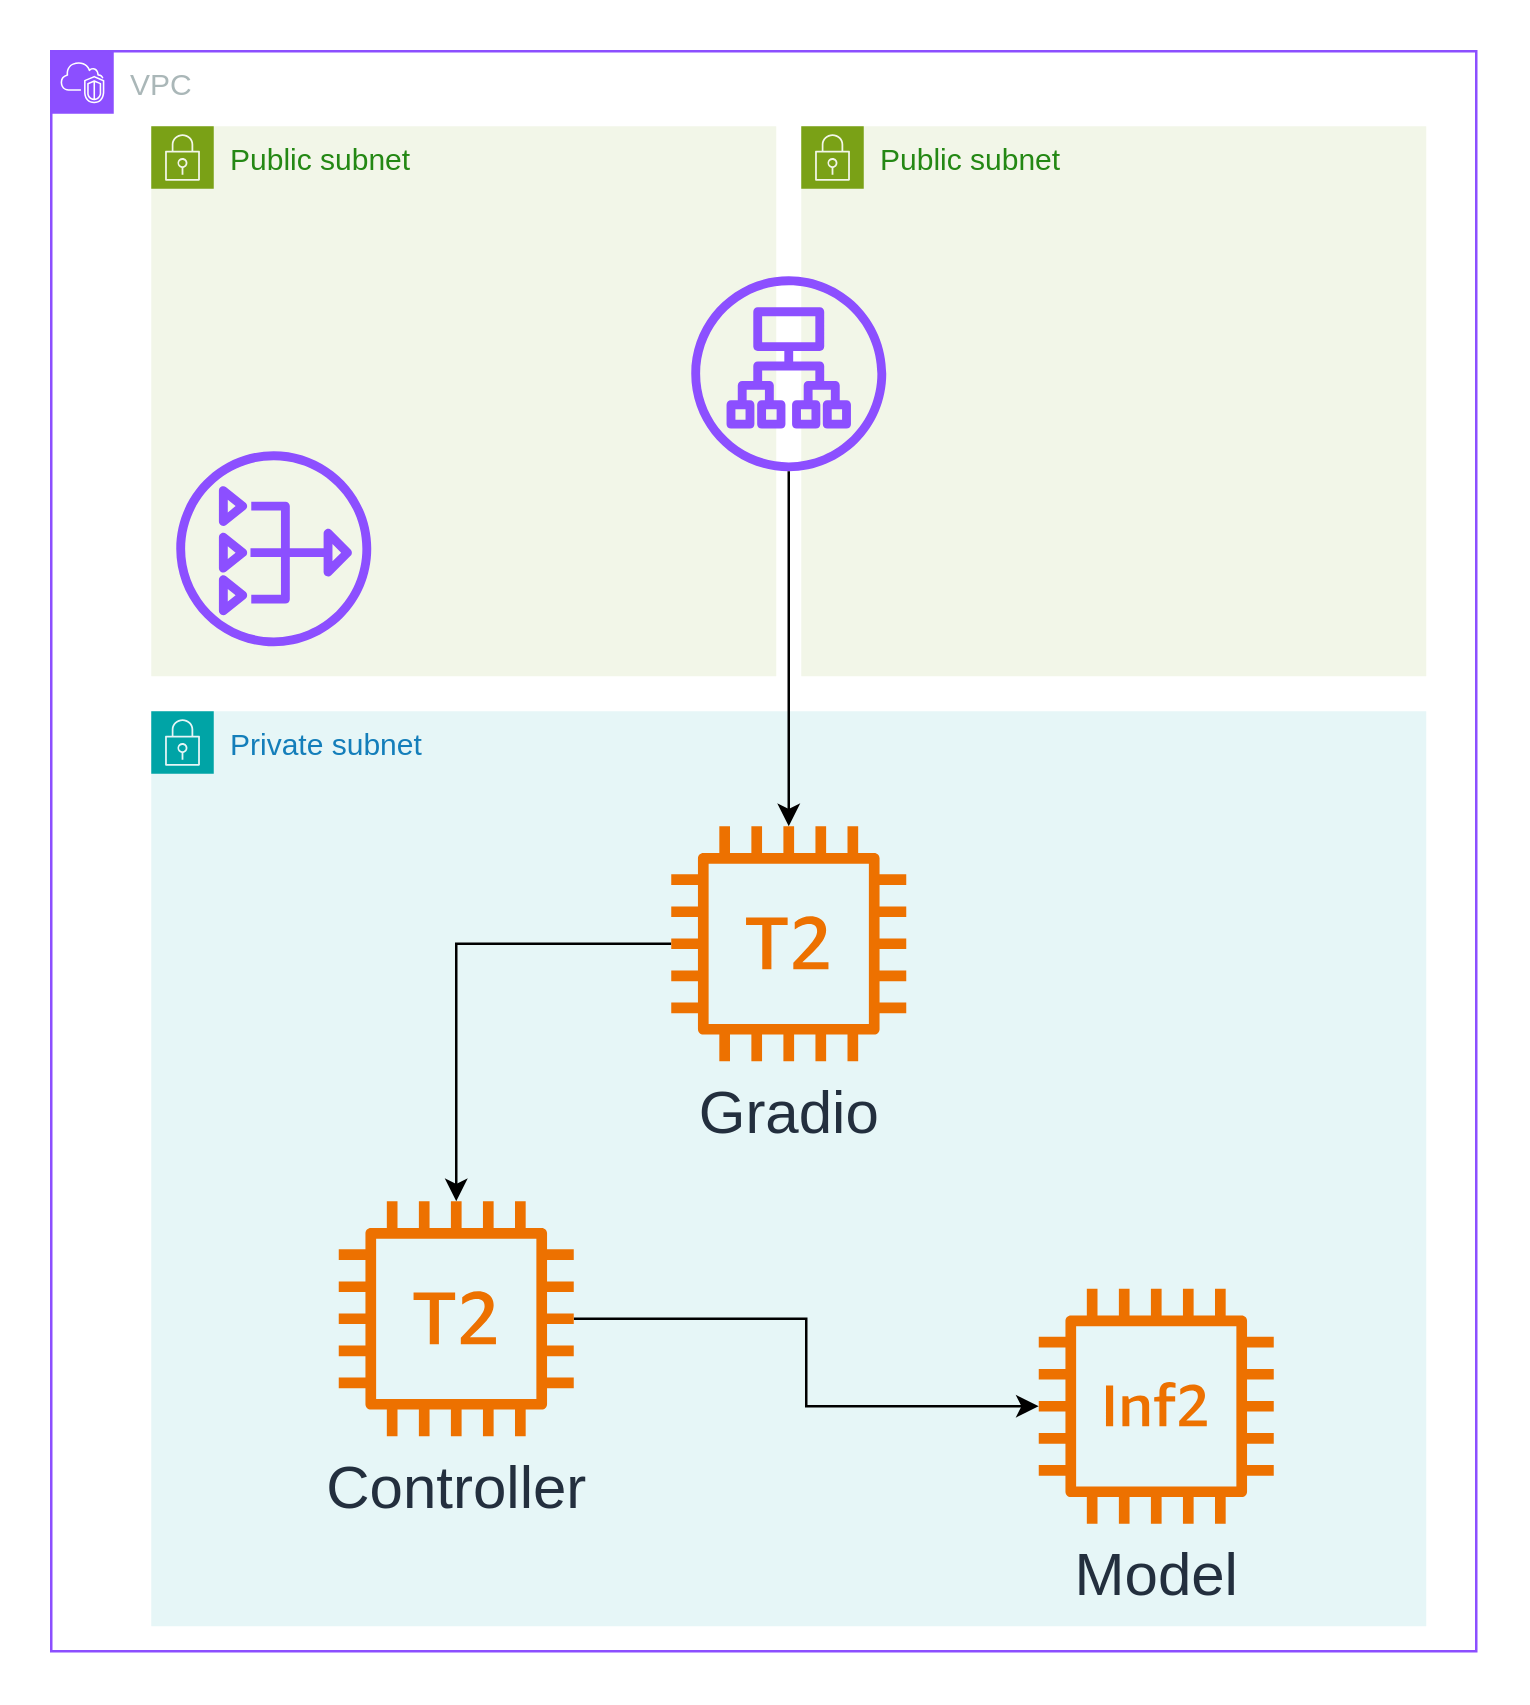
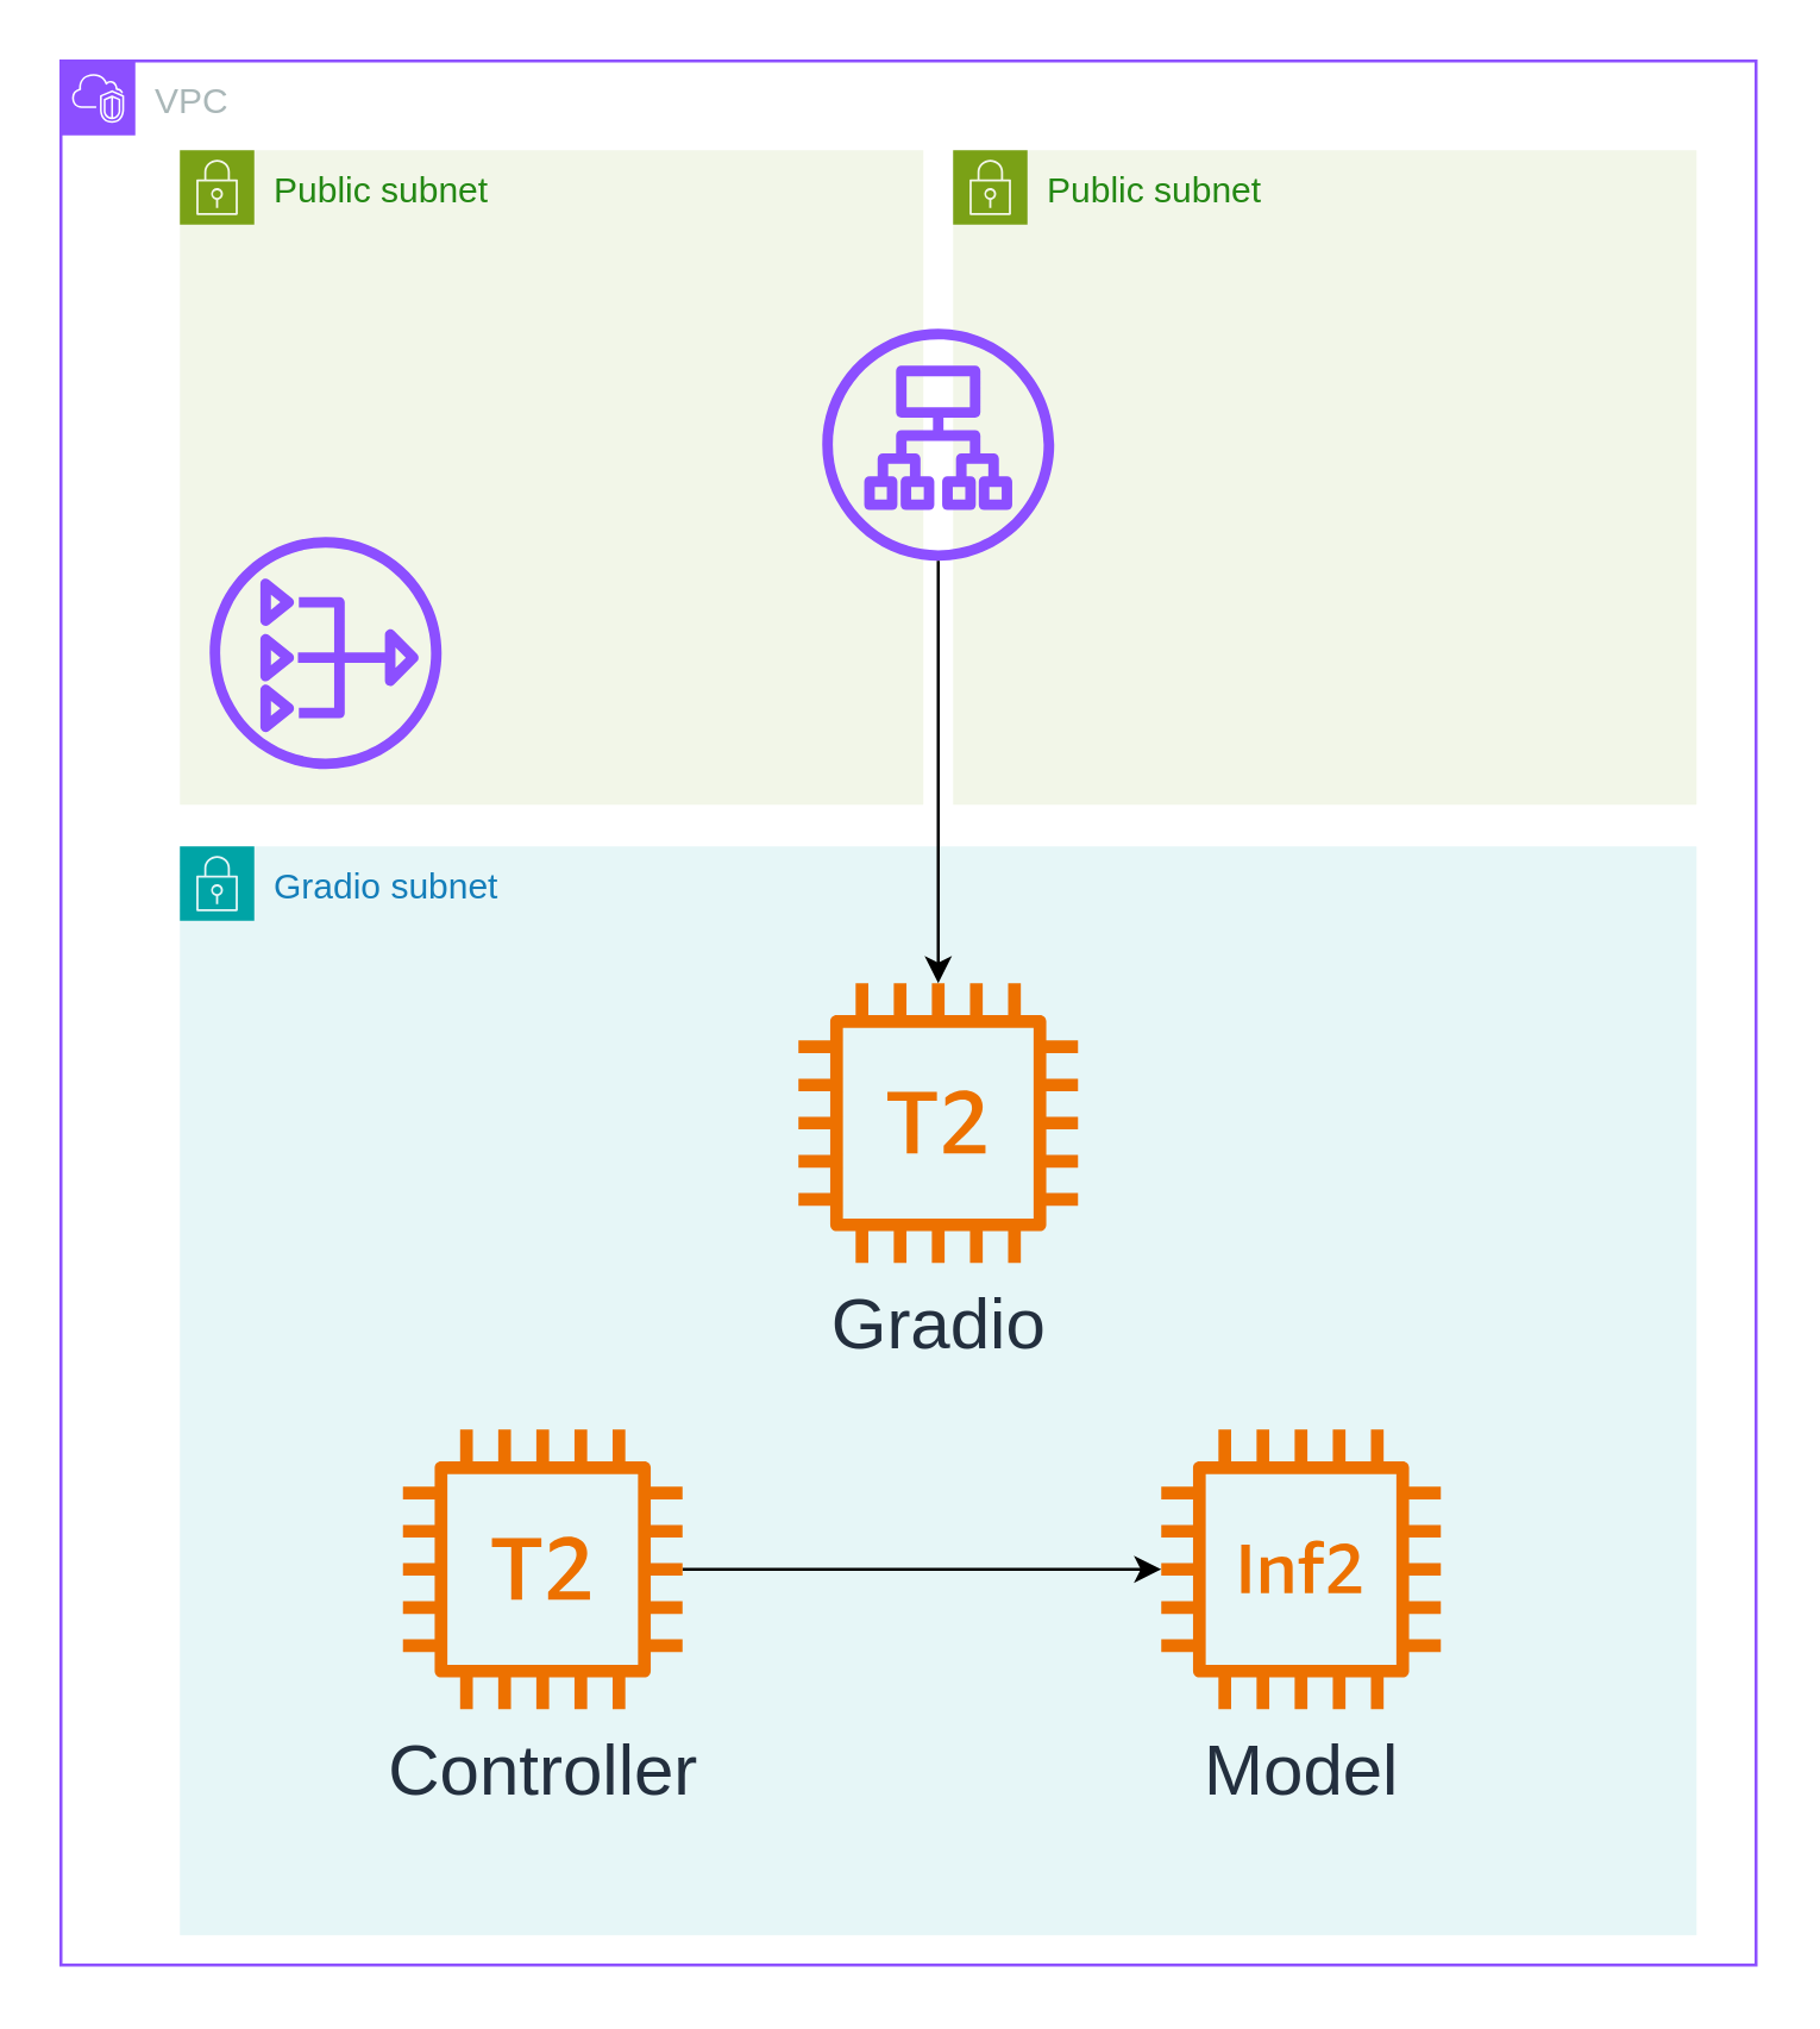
  <mxCell id="0" />
  <mxCell id="1" parent="0" />
  <mxCell id="2" value="Public subnet" style="points=[[0,0],[0.25,0],[0.5,0],[0.75,0],[1,0],[1,0.25],[1,0.5],[1,0.75],[1,1],[0.75,1],[0.5,1],[0.25,1],[0,1],[0,0.75],[0,0.5],[0,0.25]];outlineConnect=0;gradientColor=none;html=1;whiteSpace=wrap;fontSize=12;fontStyle=0;container=1;pointerEvents=0;collapsible=0;recursiveResize=0;shape=mxgraph.aws4.group;grIcon=mxgraph.aws4.group_security_group;grStroke=0;strokeColor=#7AA116;fillColor=#F2F6E8;verticalAlign=top;align=left;spacingLeft=30;fontColor=#248814;dashed=0;" vertex="1" parent="1"><mxGeometry x="320" y="50" width="250" height="220" as="geometry" /></mxCell>
- <mxCell id="3" value="Private subnet" style="points=[[0,0],[0.25,0],[0.5,0],[0.75,0],[1,0],[1,0.25],[1,0.5],[1,0.75],[1,1],[0.75,1],[0.5,1],[0.25,1],[0,1],[0,0.75],[0,0.5],[0,0.25]];outlineConnect=0;gradientColor=none;html=1;whiteSpace=wrap;fontSize=12;fontStyle=0;container=1;pointerEvents=0;collapsible=0;recursiveResize=0;shape=mxgraph.aws4.group;grIcon=mxgraph.aws4.group_security_group;grStroke=0;strokeColor=#00A4A6;fillColor=#E6F6F7;verticalAlign=top;align=left;spacingLeft=30;fontColor=#147EBA;dashed=0;" vertex="1" parent="1"><mxGeometry x="60" y="284" width="510" height="366" as="geometry" /></mxCell>
+ <mxCell id="3" value="Gradio subnet" style="points=[[0,0],[0.25,0],[0.5,0],[0.75,0],[1,0],[1,0.25],[1,0.5],[1,0.75],[1,1],[0.75,1],[0.5,1],[0.25,1],[0,1],[0,0.75],[0,0.5],[0,0.25]];outlineConnect=0;gradientColor=none;html=1;whiteSpace=wrap;fontSize=12;fontStyle=0;container=1;pointerEvents=0;collapsible=0;recursiveResize=0;shape=mxgraph.aws4.group;grIcon=mxgraph.aws4.group_security_group;grStroke=0;strokeColor=#00A4A6;fillColor=#E6F6F7;verticalAlign=top;align=left;spacingLeft=30;fontColor=#147EBA;dashed=0;" vertex="1" parent="1"><mxGeometry x="60" y="284" width="510" height="366" as="geometry" /></mxCell>
  <mxCell id="4" style="edgeStyle=orthogonalEdgeStyle;rounded=0;orthogonalLoop=1;jettySize=auto;html=1;" edge="1" parent="3" source="5" target="8"><mxGeometry relative="1" as="geometry" /></mxCell>
  <mxCell id="5" value="&lt;font style=&quot;font-size: 24px;&quot;&gt;Controller&lt;/font&gt;" style="sketch=0;outlineConnect=0;fontColor=#232F3E;gradientColor=none;fillColor=#ED7100;strokeColor=none;dashed=0;verticalLabelPosition=bottom;verticalAlign=top;align=center;html=1;fontSize=12;fontStyle=0;aspect=fixed;pointerEvents=1;shape=mxgraph.aws4.t2_instance;" vertex="1" parent="3"><mxGeometry x="75" y="196" width="94" height="94" as="geometry" /></mxCell>
- <mxCell id="6" style="edgeStyle=orthogonalEdgeStyle;rounded=0;orthogonalLoop=1;jettySize=auto;html=1;" edge="1" parent="3" source="7" target="5"><mxGeometry relative="1" as="geometry" /></mxCell>
  <mxCell id="7" value="&lt;font style=&quot;font-size: 24px;&quot;&gt;Gradio&lt;/font&gt;" style="sketch=0;outlineConnect=0;fontColor=#232F3E;gradientColor=none;fillColor=#ED7100;strokeColor=none;dashed=0;verticalLabelPosition=bottom;verticalAlign=top;align=center;html=1;fontSize=12;fontStyle=0;aspect=fixed;pointerEvents=1;shape=mxgraph.aws4.t2_instance;" vertex="1" parent="3"><mxGeometry x="208" y="46" width="94" height="94" as="geometry" /></mxCell>
- <mxCell id="8" value="&lt;font style=&quot;font-size: 24px;&quot;&gt;Model&lt;/font&gt;" style="sketch=0;outlineConnect=0;fontColor=#232F3E;gradientColor=none;fillColor=#ED7100;strokeColor=none;dashed=0;verticalLabelPosition=bottom;verticalAlign=top;align=center;html=1;fontSize=12;fontStyle=0;aspect=fixed;pointerEvents=1;shape=mxgraph.aws4.ec2_inf2_instance;" vertex="1" parent="3"><mxGeometry x="355" y="231" width="94" height="94" as="geometry" /></mxCell>
+ <mxCell id="8" value="&lt;font style=&quot;font-size: 24px;&quot;&gt;Model&lt;/font&gt;" style="sketch=0;outlineConnect=0;fontColor=#232F3E;gradientColor=none;fillColor=#ED7100;strokeColor=none;dashed=0;verticalLabelPosition=bottom;verticalAlign=top;align=center;html=1;fontSize=12;fontStyle=0;aspect=fixed;pointerEvents=1;shape=mxgraph.aws4.ec2_inf2_instance;" vertex="1" parent="3"><mxGeometry x="330" y="196" width="94" height="94" as="geometry" /></mxCell>
  <mxCell id="9" value="Public subnet" style="points=[[0,0],[0.25,0],[0.5,0],[0.75,0],[1,0],[1,0.25],[1,0.5],[1,0.75],[1,1],[0.75,1],[0.5,1],[0.25,1],[0,1],[0,0.75],[0,0.5],[0,0.25]];outlineConnect=0;gradientColor=none;html=1;whiteSpace=wrap;fontSize=12;fontStyle=0;container=1;pointerEvents=0;collapsible=0;recursiveResize=0;shape=mxgraph.aws4.group;grIcon=mxgraph.aws4.group_security_group;grStroke=0;strokeColor=#7AA116;fillColor=#F2F6E8;verticalAlign=top;align=left;spacingLeft=30;fontColor=#248814;dashed=0;" vertex="1" parent="1"><mxGeometry x="60" y="50" width="250" height="220" as="geometry" /></mxCell>
  <mxCell id="10" value="" style="sketch=0;outlineConnect=0;fontColor=#232F3E;gradientColor=none;fillColor=#8C4FFF;strokeColor=none;dashed=0;verticalLabelPosition=bottom;verticalAlign=top;align=center;html=1;fontSize=12;fontStyle=0;aspect=fixed;pointerEvents=1;shape=mxgraph.aws4.nat_gateway;" vertex="1" parent="9"><mxGeometry x="10" y="130" width="78" height="78" as="geometry" /></mxCell>
  <mxCell id="11" value="" style="sketch=0;outlineConnect=0;fontColor=#232F3E;gradientColor=none;fillColor=#8C4FFF;strokeColor=none;dashed=0;verticalLabelPosition=bottom;verticalAlign=top;align=center;html=1;fontSize=12;fontStyle=0;aspect=fixed;pointerEvents=1;shape=mxgraph.aws4.application_load_balancer;" vertex="1" parent="9"><mxGeometry x="216" y="60" width="78" height="78" as="geometry" /></mxCell>
  <mxCell id="12" value="VPC" style="points=[[0,0],[0.25,0],[0.5,0],[0.75,0],[1,0],[1,0.25],[1,0.5],[1,0.75],[1,1],[0.75,1],[0.5,1],[0.25,1],[0,1],[0,0.75],[0,0.5],[0,0.25]];outlineConnect=0;gradientColor=none;html=1;whiteSpace=wrap;fontSize=12;fontStyle=0;container=1;pointerEvents=0;collapsible=0;recursiveResize=0;shape=mxgraph.aws4.group;grIcon=mxgraph.aws4.group_vpc2;strokeColor=#8C4FFF;fillColor=none;verticalAlign=top;align=left;spacingLeft=30;fontColor=#AAB7B8;dashed=0;" vertex="1" parent="1"><mxGeometry x="20" y="20" width="570" height="640" as="geometry" /></mxCell>
  <mxCell id="13" style="edgeStyle=orthogonalEdgeStyle;rounded=0;orthogonalLoop=1;jettySize=auto;html=1;" edge="1" parent="1" source="11" target="7"><mxGeometry relative="1" as="geometry" /></mxCell>
